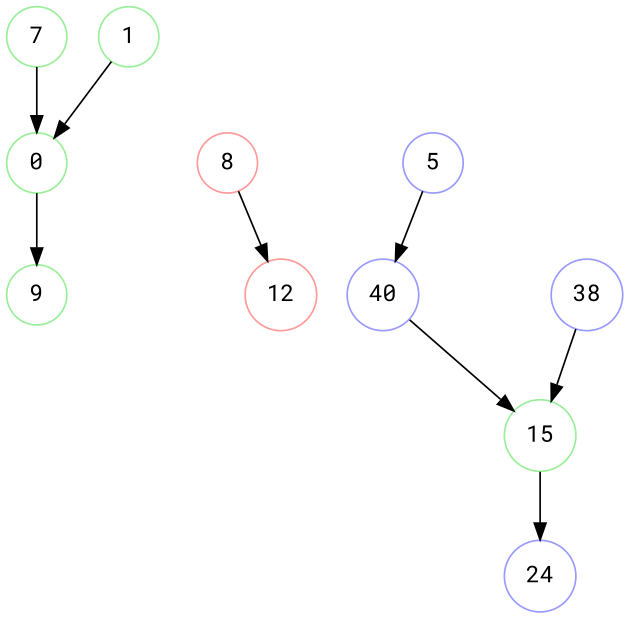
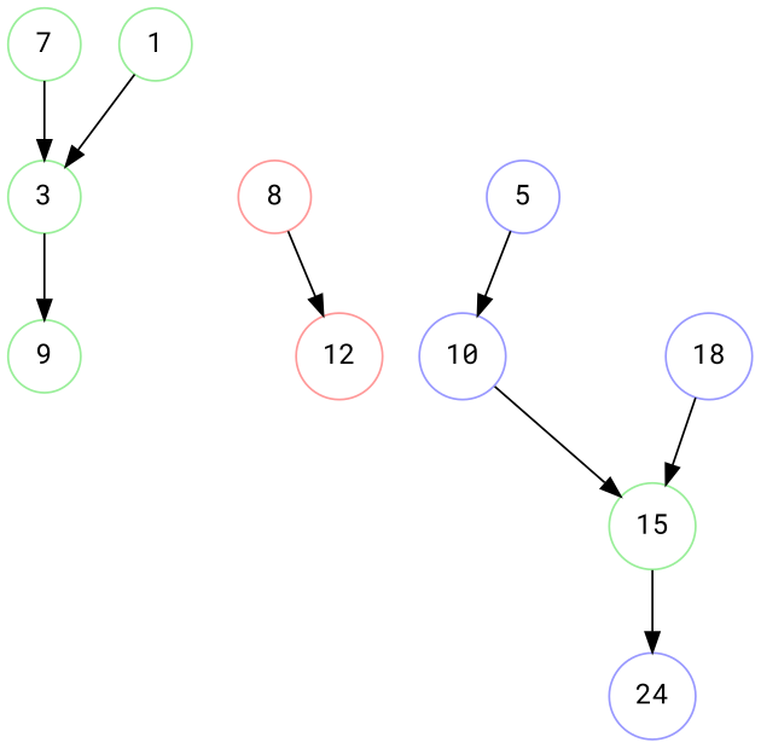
  digraph {
    fontname="Roboto Mono"
    node [color="#99ee99" fontname="Roboto Mono" shape=circle]
    edge [fontname="Roboto Mono"]
    1
-   3 [label=0]
+   3
    r1 [style=invis]
    8 [color="#ff9999"]
    5 [color="#9999ff"]
    9
    r8 [color="#ff9999" style=invis]
    12 [color="#ff9999"]
-   10 [color="#9999ff" label=40]
+   10 [color="#9999ff"]
    r5 [color="#9999ff" style=invis]
    7
    l10 [color="#9999ff" style=invis]
    15
    n14 [color="#9999ff" label=24]
-   18 [color="#9999ff" label=38]
+   18 [color="#9999ff"]
    1 -> 3 [weight=3]
    1 -> r1 [style=invis]
    1 -> 8 [style=invis]
    1 -> 5 [style=invis]
    3 -> 9
    8 -> r8 [style=invis weight=2]
    8 -> 12
    5 -> 10
    5 -> r5 [style=invis weight=2]
    10 -> l10 [style=invis]
    10 -> 15
    7 -> 3
    15 -> n14
    18 -> 15
  }
